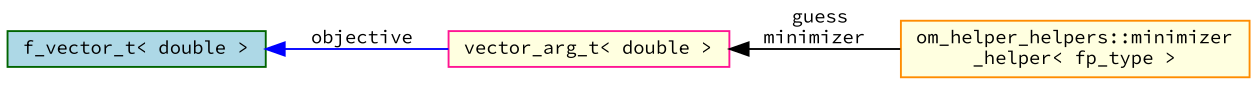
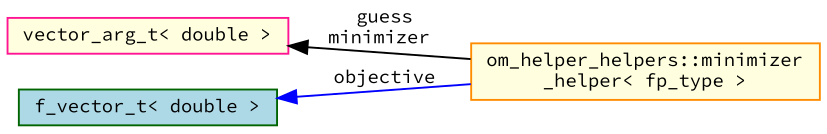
  digraph {
    fontname="Source Code Pro"
    rankdir=LR
    node [fillcolor=lightyellow fontname="Source Code Pro" fontsize=10 shape=record style=filled]
    edge [dir=back fontname="Source Code Pro" fontsize=10 labelfontname=Helvetica labelfontsize=10 style=solid]
    n1 [color=darkorange fontcolor=black height=0.2 label="om_helper_helpers::minimizer\l_helper\< fp_type \>" width=0.4]
    n2 [color=deeppink height=0.2 label="vector_arg_t\< double \>" width=0.4]
    n3 [color=darkgreen fillcolor=lightblue height=0.2 label="f_vector_t\< double \>" width=0.4]
    n2 -> n1 [color=black label=" guess\nminimizer"]
-   n3 -> n2 [color=blue label=" objective"]
+   n3 -> n1 [color=blue label=" objective"]
  }
